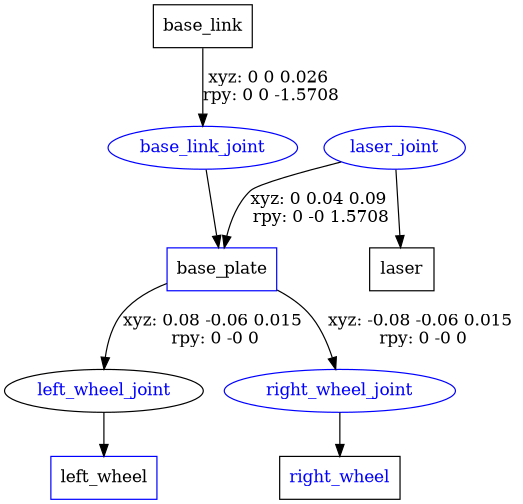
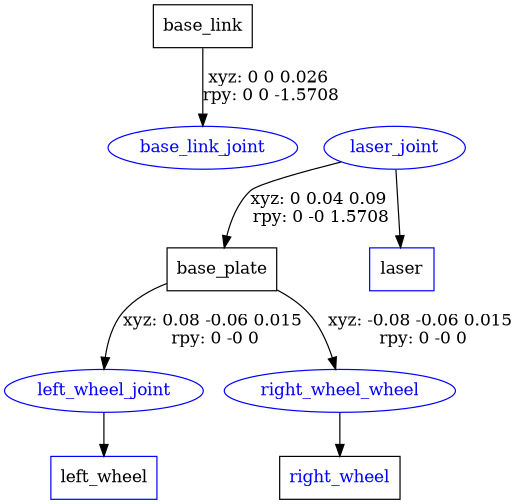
  digraph {
    node [shape=box color=blue fontcolor=blue]
    n1 [label=base_link color="" fontcolor=""]
    base_link_joint [shape=ellipse]
-   n3 [label=base_plate fontcolor=""]
-   left_wheel_joint [color=black shape=ellipse]
-   right_wheel_joint [shape=ellipse]
+   n3 [label=base_plate color="" fontcolor=""]
+   left_wheel_joint [shape=ellipse]
+   right_wheel_joint [shape=ellipse label=right_wheel_wheel]
    laser_joint [shape=ellipse]
-   n7 [label=laser color="" fontcolor=""]
+   n7 [label=laser fontcolor=""]
    n8 [label=left_wheel fontcolor=""]
    n9 [label=right_wheel color=""]
    n1 -> base_link_joint [label="xyz: 0 0 0.026 \nrpy: 0 0 -1.5708"]
-   base_link_joint -> n3
    n3 -> left_wheel_joint [label="xyz: 0.08 -0.06 0.015 \nrpy: 0 -0 0"]
    n3 -> right_wheel_joint [label="xyz: -0.08 -0.06 0.015 \nrpy: 0 -0 0"]
    left_wheel_joint -> n8
    right_wheel_joint -> n9
    laser_joint -> n3 [label="xyz: 0 0.04 0.09 \nrpy: 0 -0 1.5708"]
    laser_joint -> n7
  }
